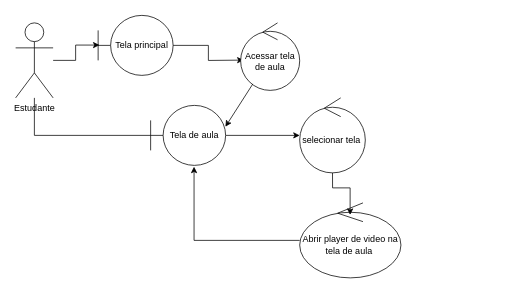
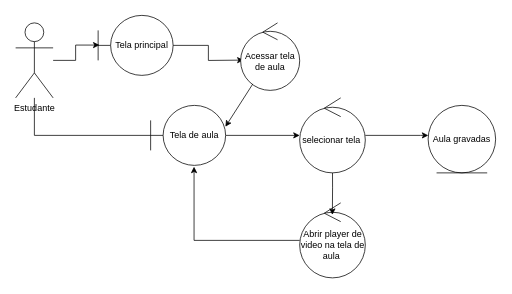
  <mxCell id="0" />
  <mxCell id="1" parent="0" />
  <mxCell id="2" value="Estudante" style="shape=umlActor;verticalLabelPosition=bottom;verticalAlign=top;html=1;outlineConnect=0;" parent="1" vertex="1"><mxGeometry x="20" y="30" width="50" height="100" as="geometry" /></mxCell>
  <mxCell id="3" value="Tela principal" style="shape=umlBoundary;whiteSpace=wrap;html=1;" parent="1" vertex="1"><mxGeometry x="130" y="20" width="100" height="80" as="geometry" /></mxCell>
  <mxCell id="4" style="edgeStyle=orthogonalEdgeStyle;rounded=0;orthogonalLoop=1;jettySize=auto;html=1;entryX=0.05;entryY=0.496;entryDx=0;entryDy=0;entryPerimeter=0;" parent="1" source="3" edge="1"><mxGeometry relative="1" as="geometry"><mxPoint x="323.938" y="79.64" as="targetPoint" /></mxGeometry></mxCell>
  <mxCell id="5" style="edgeStyle=orthogonalEdgeStyle;rounded=0;orthogonalLoop=1;jettySize=auto;html=1;entryX=0.018;entryY=0.495;entryDx=0;entryDy=0;entryPerimeter=0;" parent="1" source="2" target="3" edge="1"><mxGeometry relative="1" as="geometry" /></mxCell>
  <mxCell id="6" value="Acessar tela de aula" style="ellipse;shape=umlControl;whiteSpace=wrap;html=1;" parent="1" vertex="1"><mxGeometry x="320" y="30" width="78.75" height="90" as="geometry" /></mxCell>
  <mxCell id="7" style="edgeStyle=orthogonalEdgeStyle;rounded=0;orthogonalLoop=1;jettySize=auto;html=1;endArrow=none;" edge="1" parent="1" source="9" target="2"><mxGeometry relative="1" as="geometry" /></mxCell>
  <mxCell id="8" style="edgeStyle=orthogonalEdgeStyle;rounded=0;orthogonalLoop=1;jettySize=auto;html=1;" edge="1" parent="1" source="9" target="12"><mxGeometry relative="1" as="geometry" /></mxCell>
  <mxCell id="9" value="Tela de aula" style="shape=umlBoundary;whiteSpace=wrap;html=1;" parent="1" vertex="1"><mxGeometry x="200" y="140" width="100" height="80" as="geometry" /></mxCell>
  <mxCell id="10" value="" style="endArrow=classic;html=1;rounded=0;entryX=0.997;entryY=0.356;entryDx=0;entryDy=0;entryPerimeter=0;" parent="1" source="6" target="9" edge="1"><mxGeometry width="50" height="50" relative="1" as="geometry"><mxPoint x="400" y="250" as="sourcePoint" /><mxPoint x="450" y="200" as="targetPoint" /></mxGeometry></mxCell>
+ <mxCell id="11" style="edgeStyle=orthogonalEdgeStyle;rounded=0;orthogonalLoop=1;jettySize=auto;html=1;" edge="1" parent="1" source="12" target="13"><mxGeometry relative="1" as="geometry"><Array as="points"><mxPoint x="560" y="180" /><mxPoint x="560" y="180" /></Array></mxGeometry></mxCell>
  <mxCell id="12" value="selecionar tela&amp;nbsp;" style="ellipse;shape=umlControl;whiteSpace=wrap;html=1;" vertex="1" parent="1"><mxGeometry x="398.75" y="130" width="87.5" height="100" as="geometry" /></mxCell>
- <mxCell id="14" value="Abrir player de video na tela de aula&amp;nbsp;" style="ellipse;shape=umlControl;whiteSpace=wrap;html=1;" vertex="1" parent="1"><mxGeometry x="398.75" y="270" width="135" height="100" as="geometry" /></mxCell>
+ <mxCell id="13" value="Aula gravadas" style="ellipse;shape=umlEntity;whiteSpace=wrap;html=1;" vertex="1" parent="1"><mxGeometry x="570" y="140" width="90" height="90" as="geometry" /></mxCell>
+ <mxCell id="14" value="Abrir player de video na tela de aula&amp;nbsp;" style="ellipse;shape=umlControl;whiteSpace=wrap;html=1;" vertex="1" parent="1"><mxGeometry x="398.75" y="270" width="87.5" height="100" as="geometry" /></mxCell>
  <mxCell id="15" style="edgeStyle=orthogonalEdgeStyle;rounded=0;orthogonalLoop=1;jettySize=auto;html=1;entryX=0.498;entryY=0.16;entryDx=0;entryDy=0;entryPerimeter=0;" edge="1" parent="1" source="12" target="14"><mxGeometry relative="1" as="geometry" /></mxCell>
  <mxCell id="16" style="edgeStyle=orthogonalEdgeStyle;rounded=0;orthogonalLoop=1;jettySize=auto;html=1;entryX=0.579;entryY=1.022;entryDx=0;entryDy=0;entryPerimeter=0;" edge="1" parent="1" source="14" target="9"><mxGeometry relative="1" as="geometry" /></mxCell>
